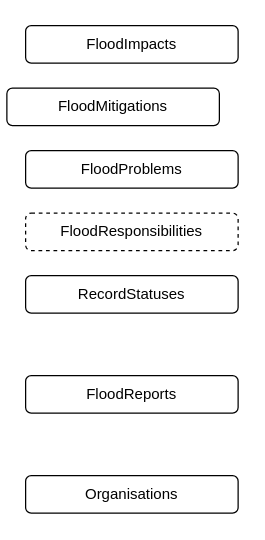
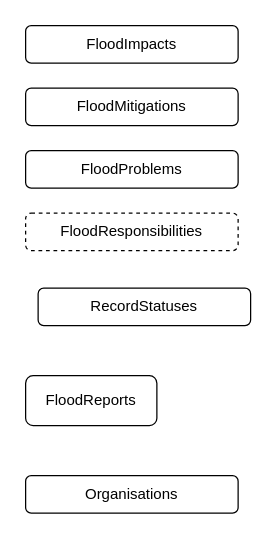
  <mxCell id="0" />
  <mxCell id="1" parent="0" />
- <mxCell id="2" value="FloodMitigations" style="rounded=1;whiteSpace=wrap;html=1;" parent="1" vertex="1"><mxGeometry x="5" y="70" width="170" height="30" as="geometry" /></mxCell>
+ <mxCell id="2" value="FloodMitigations" style="rounded=1;whiteSpace=wrap;html=1;" parent="1" vertex="1"><mxGeometry x="20" y="70" width="170" height="30" as="geometry" /></mxCell>
  <mxCell id="3" value="FloodProblems" style="rounded=1;whiteSpace=wrap;html=1;" parent="1" vertex="1"><mxGeometry x="20" y="120" width="170" height="30" as="geometry" /></mxCell>
- <mxCell id="4" value="FloodReports" style="rounded=1;whiteSpace=wrap;html=1;" parent="1" vertex="1"><mxGeometry x="20" y="300" width="170" height="30" as="geometry" /></mxCell>
+ <mxCell id="4" value="FloodReports" style="rounded=1;whiteSpace=wrap;html=1;" parent="1" vertex="1"><mxGeometry x="20" y="300" width="105" height="40" as="geometry" /></mxCell>
  <mxCell id="5" value="FloodResponsibilities" style="rounded=1;whiteSpace=wrap;html=1;dashed=1;" parent="1" vertex="1"><mxGeometry x="20" y="170" width="170" height="30" as="geometry" /></mxCell>
  <mxCell id="6" value="FloodImpacts" style="rounded=1;whiteSpace=wrap;html=1;" parent="1" vertex="1"><mxGeometry x="20" y="20" width="170" height="30" as="geometry" /></mxCell>
  <mxCell id="7" value="Organisations" style="rounded=1;whiteSpace=wrap;html=1;" parent="1" vertex="1"><mxGeometry x="20" y="380" width="170" height="30" as="geometry" /></mxCell>
- <mxCell id="8" value="RecordStatuses" style="rounded=1;whiteSpace=wrap;html=1;" parent="1" vertex="1"><mxGeometry x="20" y="220" width="170" height="30" as="geometry" /></mxCell>
+ <mxCell id="8" value="RecordStatuses" style="rounded=1;whiteSpace=wrap;html=1;" parent="1" vertex="1"><mxGeometry x="30" y="230" width="170" height="30" as="geometry" /></mxCell>
